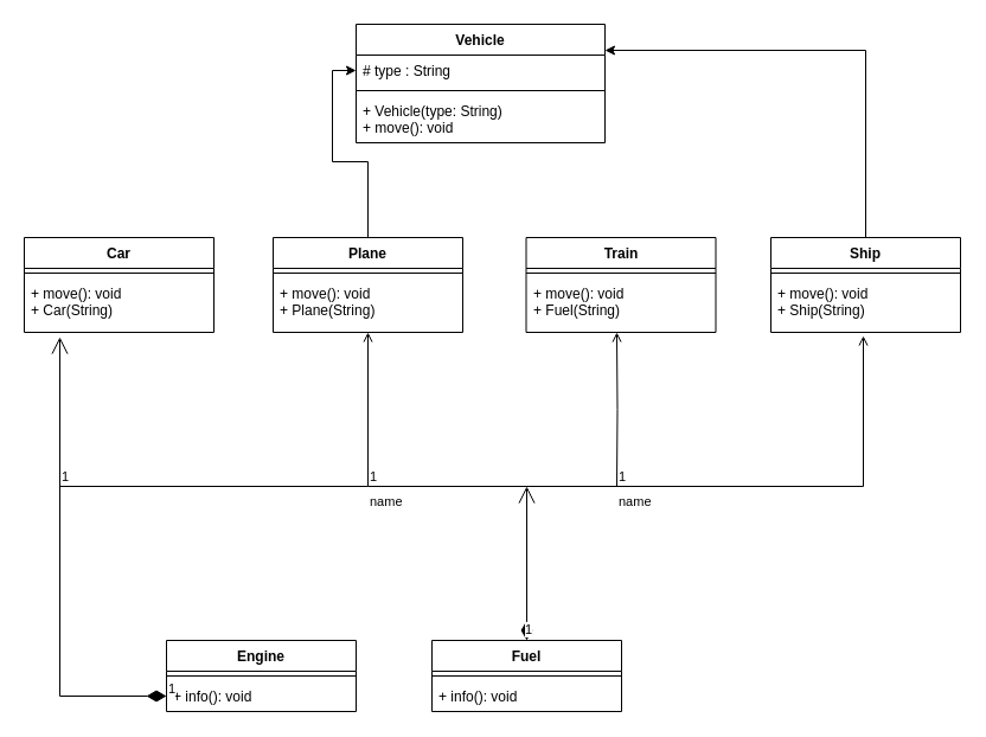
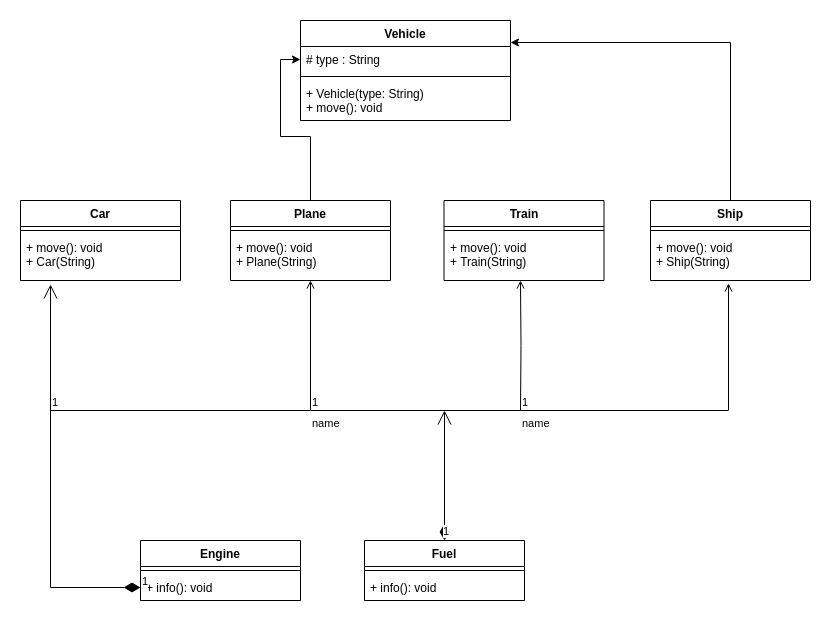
  <mxCell id="0" />
  <mxCell id="1" parent="0" />
  <mxCell id="2" value="Vehicle" style="swimlane;fontStyle=1;align=center;verticalAlign=top;childLayout=stackLayout;horizontal=1;startSize=26;horizontalStack=0;resizeParent=1;resizeParentMax=0;resizeLast=0;collapsible=1;marginBottom=0;whiteSpace=wrap;html=1;" vertex="1" parent="1"><mxGeometry x="300" y="20" width="210" height="100" as="geometry" /></mxCell>
  <mxCell id="3" value="# type : String&lt;div&gt;&lt;br&gt;&lt;/div&gt;" style="text;strokeColor=none;fillColor=none;align=left;verticalAlign=top;spacingLeft=4;spacingRight=4;overflow=hidden;rotatable=0;points=[[0,0.5],[1,0.5]];portConstraint=eastwest;whiteSpace=wrap;html=1;" vertex="1" parent="2"><mxGeometry y="26" width="210" height="26" as="geometry" /></mxCell>
  <mxCell id="4" value="" style="line;strokeWidth=1;fillColor=none;align=left;verticalAlign=middle;spacingTop=-1;spacingLeft=3;spacingRight=3;rotatable=0;labelPosition=right;points=[];portConstraint=eastwest;strokeColor=inherit;" vertex="1" parent="2"><mxGeometry y="52" width="210" height="8" as="geometry" /></mxCell>
  <mxCell id="5" value="&lt;font style=&quot;font-size: 12px;&quot;&gt;&lt;span class=&quot;hljs-operator&quot;&gt;+&lt;/span&gt;&amp;nbsp;Vehicle(type: String)&amp;nbsp;&lt;/font&gt;&lt;div&gt;&lt;font style=&quot;font-size: 12px;&quot;&gt;&lt;span class=&quot;hljs-operator&quot;&gt;+&lt;/span&gt;&amp;nbsp;move(): void&amp;nbsp;&lt;/font&gt;&lt;/div&gt;" style="text;strokeColor=none;fillColor=none;align=left;verticalAlign=top;spacingLeft=4;spacingRight=4;overflow=hidden;rotatable=0;points=[[0,0.5],[1,0.5]];portConstraint=eastwest;whiteSpace=wrap;html=1;" vertex="1" parent="2"><mxGeometry y="60" width="210" height="40" as="geometry" /></mxCell>
  <mxCell id="6" style="edgeStyle=orthogonalEdgeStyle;rounded=0;orthogonalLoop=1;jettySize=auto;html=1;exitX=0.5;exitY=0;exitDx=0;exitDy=0;entryX=0;entryY=0.5;entryDx=0;entryDy=0;" edge="1" parent="1" source="7" target="3"><mxGeometry relative="1" as="geometry" /></mxCell>
  <mxCell id="7" value="Plane" style="swimlane;fontStyle=1;align=center;verticalAlign=top;childLayout=stackLayout;horizontal=1;startSize=26;horizontalStack=0;resizeParent=1;resizeParentMax=0;resizeLast=0;collapsible=1;marginBottom=0;whiteSpace=wrap;html=1;" vertex="1" parent="1"><mxGeometry x="230" y="200" width="160" height="80" as="geometry" /></mxCell>
  <mxCell id="8" value="" style="line;strokeWidth=1;fillColor=none;align=left;verticalAlign=middle;spacingTop=-1;spacingLeft=3;spacingRight=3;rotatable=0;labelPosition=right;points=[];portConstraint=eastwest;strokeColor=inherit;" vertex="1" parent="7"><mxGeometry y="26" width="160" height="8" as="geometry" /></mxCell>
  <mxCell id="9" value="+ move(): void&lt;div&gt;+ Plane(String)&lt;br&gt;&lt;/div&gt;" style="text;strokeColor=none;fillColor=none;align=left;verticalAlign=top;spacingLeft=4;spacingRight=4;overflow=hidden;rotatable=0;points=[[0,0.5],[1,0.5]];portConstraint=eastwest;whiteSpace=wrap;html=1;" vertex="1" parent="7"><mxGeometry y="34" width="160" height="46" as="geometry" /></mxCell>
  <mxCell id="10" value="Сar" style="swimlane;fontStyle=1;align=center;verticalAlign=top;childLayout=stackLayout;horizontal=1;startSize=26;horizontalStack=0;resizeParent=1;resizeParentMax=0;resizeLast=0;collapsible=1;marginBottom=0;whiteSpace=wrap;html=1;" vertex="1" parent="1"><mxGeometry x="20" y="200" width="160" height="80" as="geometry" /></mxCell>
  <mxCell id="11" value="" style="line;strokeWidth=1;fillColor=none;align=left;verticalAlign=middle;spacingTop=-1;spacingLeft=3;spacingRight=3;rotatable=0;labelPosition=right;points=[];portConstraint=eastwest;strokeColor=inherit;" vertex="1" parent="10"><mxGeometry y="26" width="160" height="8" as="geometry" /></mxCell>
  <mxCell id="12" value="+ move(): void&lt;div&gt;+ Car(String)&lt;/div&gt;" style="text;strokeColor=none;fillColor=none;align=left;verticalAlign=top;spacingLeft=4;spacingRight=4;overflow=hidden;rotatable=0;points=[[0,0.5],[1,0.5]];portConstraint=eastwest;whiteSpace=wrap;html=1;" vertex="1" parent="10"><mxGeometry y="34" width="160" height="46" as="geometry" /></mxCell>
  <mxCell id="13" value="Train" style="swimlane;fontStyle=1;align=center;verticalAlign=top;childLayout=stackLayout;horizontal=1;startSize=26;horizontalStack=0;resizeParent=1;resizeParentMax=0;resizeLast=0;collapsible=1;marginBottom=0;whiteSpace=wrap;html=1;" vertex="1" parent="1"><mxGeometry x="443.5" y="200" width="160" height="80" as="geometry" /></mxCell>
  <mxCell id="14" value="" style="line;strokeWidth=1;fillColor=none;align=left;verticalAlign=middle;spacingTop=-1;spacingLeft=3;spacingRight=3;rotatable=0;labelPosition=right;points=[];portConstraint=eastwest;strokeColor=inherit;" vertex="1" parent="13"><mxGeometry y="26" width="160" height="8" as="geometry" /></mxCell>
- <mxCell id="15" value="+ move(): void&lt;div&gt;+ Fuel(String)&lt;br&gt;&lt;/div&gt;" style="text;strokeColor=none;fillColor=none;align=left;verticalAlign=top;spacingLeft=4;spacingRight=4;overflow=hidden;rotatable=0;points=[[0,0.5],[1,0.5]];portConstraint=eastwest;whiteSpace=wrap;html=1;" vertex="1" parent="13"><mxGeometry y="34" width="160" height="46" as="geometry" /></mxCell>
+ <mxCell id="15" value="+ move(): void&lt;div&gt;+ Train(String)&lt;br&gt;&lt;/div&gt;" style="text;strokeColor=none;fillColor=none;align=left;verticalAlign=top;spacingLeft=4;spacingRight=4;overflow=hidden;rotatable=0;points=[[0,0.5],[1,0.5]];portConstraint=eastwest;whiteSpace=wrap;html=1;" vertex="1" parent="13"><mxGeometry y="34" width="160" height="46" as="geometry" /></mxCell>
  <mxCell id="16" value="Ship" style="swimlane;fontStyle=1;align=center;verticalAlign=top;childLayout=stackLayout;horizontal=1;startSize=26;horizontalStack=0;resizeParent=1;resizeParentMax=0;resizeLast=0;collapsible=1;marginBottom=0;whiteSpace=wrap;html=1;" vertex="1" parent="1"><mxGeometry x="650" y="200" width="160" height="80" as="geometry" /></mxCell>
  <mxCell id="17" value="" style="line;strokeWidth=1;fillColor=none;align=left;verticalAlign=middle;spacingTop=-1;spacingLeft=3;spacingRight=3;rotatable=0;labelPosition=right;points=[];portConstraint=eastwest;strokeColor=inherit;" vertex="1" parent="16"><mxGeometry y="26" width="160" height="8" as="geometry" /></mxCell>
  <mxCell id="18" value="+ move(): void&lt;div&gt;+ Ship(String)&lt;br&gt;&lt;/div&gt;" style="text;strokeColor=none;fillColor=none;align=left;verticalAlign=top;spacingLeft=4;spacingRight=4;overflow=hidden;rotatable=0;points=[[0,0.5],[1,0.5]];portConstraint=eastwest;whiteSpace=wrap;html=1;" vertex="1" parent="16"><mxGeometry y="34" width="160" height="46" as="geometry" /></mxCell>
  <mxCell id="19" value="Engine" style="swimlane;fontStyle=1;align=center;verticalAlign=top;childLayout=stackLayout;horizontal=1;startSize=26;horizontalStack=0;resizeParent=1;resizeParentMax=0;resizeLast=0;collapsible=1;marginBottom=0;whiteSpace=wrap;html=1;" vertex="1" parent="1"><mxGeometry x="140" y="540" width="160" height="60" as="geometry" /></mxCell>
  <mxCell id="20" value="" style="line;strokeWidth=1;fillColor=none;align=left;verticalAlign=middle;spacingTop=-1;spacingLeft=3;spacingRight=3;rotatable=0;labelPosition=right;points=[];portConstraint=eastwest;strokeColor=inherit;" vertex="1" parent="19"><mxGeometry y="26" width="160" height="8" as="geometry" /></mxCell>
  <mxCell id="21" value="+ info(): void" style="text;strokeColor=none;fillColor=none;align=left;verticalAlign=top;spacingLeft=4;spacingRight=4;overflow=hidden;rotatable=0;points=[[0,0.5],[1,0.5]];portConstraint=eastwest;whiteSpace=wrap;html=1;" vertex="1" parent="19"><mxGeometry y="34" width="160" height="26" as="geometry" /></mxCell>
  <mxCell id="22" value="Fuel" style="swimlane;fontStyle=1;align=center;verticalAlign=top;childLayout=stackLayout;horizontal=1;startSize=26;horizontalStack=0;resizeParent=1;resizeParentMax=0;resizeLast=0;collapsible=1;marginBottom=0;whiteSpace=wrap;html=1;" vertex="1" parent="1"><mxGeometry x="364" y="540" width="160" height="60" as="geometry" /></mxCell>
  <mxCell id="23" value="" style="line;strokeWidth=1;fillColor=none;align=left;verticalAlign=middle;spacingTop=-1;spacingLeft=3;spacingRight=3;rotatable=0;labelPosition=right;points=[];portConstraint=eastwest;strokeColor=inherit;" vertex="1" parent="22"><mxGeometry y="26" width="160" height="8" as="geometry" /></mxCell>
  <mxCell id="24" value="+ info(): void" style="text;strokeColor=none;fillColor=none;align=left;verticalAlign=top;spacingLeft=4;spacingRight=4;overflow=hidden;rotatable=0;points=[[0,0.5],[1,0.5]];portConstraint=eastwest;whiteSpace=wrap;html=1;" vertex="1" parent="22"><mxGeometry y="34" width="160" height="26" as="geometry" /></mxCell>
  <mxCell id="25" style="edgeStyle=orthogonalEdgeStyle;rounded=0;orthogonalLoop=1;jettySize=auto;html=1;exitX=0.5;exitY=0;exitDx=0;exitDy=0;entryX=1;entryY=-0.154;entryDx=0;entryDy=0;entryPerimeter=0;" edge="1" parent="1" source="16" target="3"><mxGeometry relative="1" as="geometry" /></mxCell>
  <mxCell id="26" value="1" style="endArrow=open;html=1;endSize=12;startArrow=diamondThin;startSize=14;startFill=1;edgeStyle=orthogonalEdgeStyle;align=left;verticalAlign=bottom;rounded=0;exitX=0;exitY=0.5;exitDx=0;exitDy=0;" edge="1" parent="1" source="21"><mxGeometry x="-1" y="3" relative="1" as="geometry"><mxPoint x="190" y="430" as="sourcePoint" /><mxPoint x="50" y="284" as="targetPoint" /><Array as="points"><mxPoint x="50" y="587" /></Array></mxGeometry></mxCell>
  <mxCell id="27" value="1" style="endArrow=open;html=1;endSize=12;startArrow=diamondThin;startSize=14;startFill=1;edgeStyle=orthogonalEdgeStyle;align=left;verticalAlign=bottom;rounded=0;exitX=0.5;exitY=0;exitDx=0;exitDy=0;" edge="1" parent="1" source="22"><mxGeometry x="-1" y="3" relative="1" as="geometry"><mxPoint x="450" y="520" as="sourcePoint" /><mxPoint x="444" y="410" as="targetPoint" /></mxGeometry></mxCell>
  <mxCell id="28" value="" style="endArrow=open;endFill=0;html=1;edgeStyle=orthogonalEdgeStyle;align=left;verticalAlign=top;rounded=0;entryX=0.5;entryY=1;entryDx=0;entryDy=0;entryPerimeter=0;" edge="1" parent="1" target="9"><mxGeometry x="-1" relative="1" as="geometry"><mxPoint x="50" y="410" as="sourcePoint" /><mxPoint x="310" y="410" as="targetPoint" /><Array as="points"><mxPoint x="310" y="410" /></Array></mxGeometry></mxCell>
  <mxCell id="29" value="1" style="edgeLabel;resizable=0;html=1;align=left;verticalAlign=bottom;" connectable="0" vertex="1" parent="28"><mxGeometry x="-1" relative="1" as="geometry" /></mxCell>
  <mxCell id="30" value="name" style="endArrow=open;endFill=0;html=1;edgeStyle=orthogonalEdgeStyle;align=left;verticalAlign=top;rounded=0;" edge="1" parent="1"><mxGeometry x="-1" relative="1" as="geometry"><mxPoint x="310" y="410" as="sourcePoint" /><mxPoint x="728" y="283" as="targetPoint" /><Array as="points"><mxPoint x="728" y="410" /></Array></mxGeometry></mxCell>
  <mxCell id="31" value="1" style="edgeLabel;resizable=0;html=1;align=left;verticalAlign=bottom;" connectable="0" vertex="1" parent="30"><mxGeometry x="-1" relative="1" as="geometry" /></mxCell>
  <mxCell id="32" value="name" style="endArrow=open;endFill=0;html=1;edgeStyle=orthogonalEdgeStyle;align=left;verticalAlign=top;rounded=0;entryX=0.478;entryY=1;entryDx=0;entryDy=0;entryPerimeter=0;" edge="1" parent="1" target="15"><mxGeometry x="-1" relative="1" as="geometry"><mxPoint x="520" y="410" as="sourcePoint" /><mxPoint x="520" y="290" as="targetPoint" /></mxGeometry></mxCell>
  <mxCell id="33" value="1" style="edgeLabel;resizable=0;html=1;align=left;verticalAlign=bottom;" connectable="0" vertex="1" parent="32"><mxGeometry x="-1" relative="1" as="geometry" /></mxCell>
